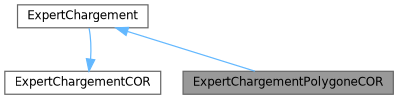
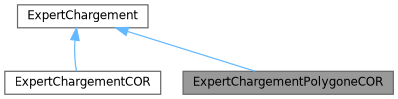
  digraph {
    node [color=gray40 fillcolor=white fontname=Helvetica fontsize=10 shape=box style=filled]
    edge [color=steelblue1 dir=back fontname=Helvetica fontsize=10 labelfontname=Helvetica labelfontsize=10 style=solid]
    n1 [fillcolor=grey60 fontcolor=black height=0.2 label=ExpertChargementPolygoneCOR width=0.4]
    n2 [height=0.2 label=ExpertChargementCOR width=0.4]
    n3 [height=0.2 label=ExpertChargement width=0.4]
    n3 -> n1
-   n2 -> n3
+   n3 -> n2
  }
